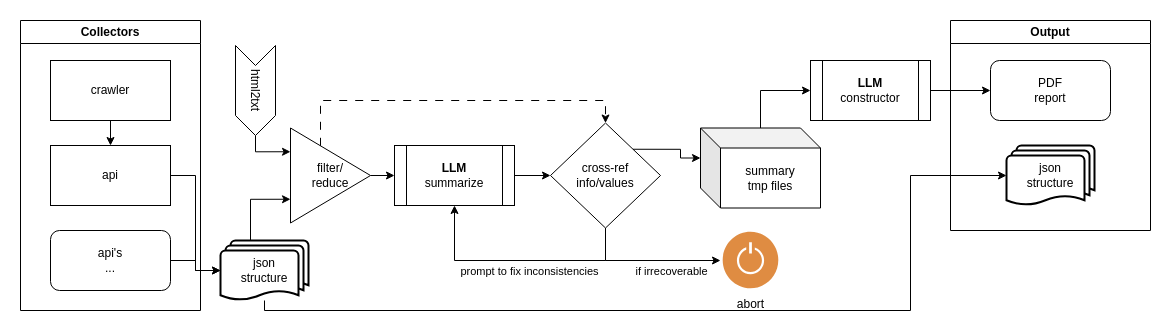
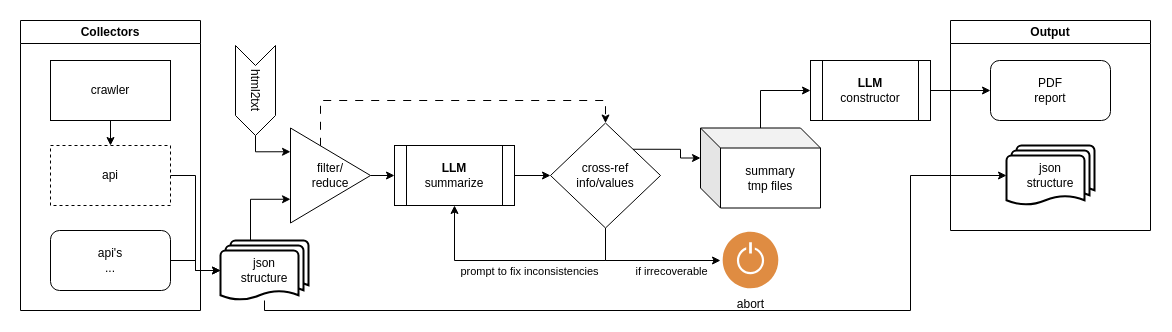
  <mxCell id="0" />
  <mxCell id="1" parent="0" />
  <mxCell id="2" style="edgeStyle=orthogonalEdgeStyle;rounded=0;orthogonalLoop=1;jettySize=auto;html=1;entryX=0;entryY=0.5;entryDx=0;entryDy=0;" parent="1" source="3" target="9" edge="1"><mxGeometry relative="1" as="geometry"><mxPoint x="394" y="175" as="targetPoint" /></mxGeometry></mxCell>
  <mxCell id="3" value="&lt;div&gt;filter/&lt;/div&gt;&lt;div&gt;reduce&lt;br&gt;&lt;/div&gt;" style="triangle;whiteSpace=wrap;html=1;" parent="1" vertex="1"><mxGeometry x="290" y="127.5" width="80" height="95" as="geometry" /></mxCell>
  <mxCell id="4" style="edgeStyle=orthogonalEdgeStyle;rounded=0;orthogonalLoop=1;jettySize=auto;html=1;" parent="1" source="5" target="6" edge="1"><mxGeometry relative="1" as="geometry" /></mxCell>
  <mxCell id="5" value="crawler" style="rounded=0;whiteSpace=wrap;html=1;" parent="1" vertex="1"><mxGeometry x="50" y="60" width="120" height="60" as="geometry" /></mxCell>
- <mxCell id="6" value="&lt;div&gt;api&lt;/div&gt;" style="rounded=0;whiteSpace=wrap;html=1;" parent="1" vertex="1"><mxGeometry x="50" y="145" width="120" height="60" as="geometry" /></mxCell>
+ <mxCell id="6" value="&lt;div&gt;api&lt;/div&gt;" style="rounded=0;whiteSpace=wrap;html=1;dashed=1;" parent="1" vertex="1"><mxGeometry x="50" y="145" width="120" height="60" as="geometry" /></mxCell>
  <mxCell id="7" value="&lt;div&gt;api's&lt;/div&gt;&lt;div&gt;...&lt;br&gt;&lt;/div&gt;" style="whiteSpace=wrap;html=1;rounded=1;" parent="1" vertex="1"><mxGeometry x="50" y="230" width="120" height="60" as="geometry" /></mxCell>
  <mxCell id="8" style="edgeStyle=orthogonalEdgeStyle;rounded=0;orthogonalLoop=1;jettySize=auto;html=1;entryX=0;entryY=0.5;entryDx=0;entryDy=0;" parent="1" source="9" target="23" edge="1"><mxGeometry relative="1" as="geometry" /></mxCell>
  <mxCell id="9" value="&lt;div&gt;&lt;b&gt;LLM&lt;/b&gt;&lt;/div&gt;&lt;div&gt;summarize&lt;b&gt;&lt;br&gt;&lt;/b&gt;&lt;/div&gt;" style="shape=process;whiteSpace=wrap;html=1;backgroundOutline=1;" parent="1" vertex="1"><mxGeometry x="394" y="145" width="120" height="60" as="geometry" /></mxCell>
  <mxCell id="10" value="Collectors" style="swimlane;whiteSpace=wrap;html=1;" parent="1" vertex="1"><mxGeometry x="20" y="20" width="180" height="290" as="geometry" /></mxCell>
  <mxCell id="11" style="edgeStyle=orthogonalEdgeStyle;rounded=0;orthogonalLoop=1;jettySize=auto;html=1;entryX=0;entryY=0.5;entryDx=0;entryDy=0;" parent="1" source="12" target="17" edge="1"><mxGeometry relative="1" as="geometry"><mxPoint x="740" y="175" as="targetPoint" /></mxGeometry></mxCell>
  <mxCell id="12" value="&lt;div&gt;summary&lt;/div&gt;&lt;div&gt;tmp files&lt;/div&gt;" style="shape=cube;whiteSpace=wrap;html=1;boundedLbl=1;backgroundOutline=1;darkOpacity=0.05;darkOpacity2=0.1;" parent="1" vertex="1"><mxGeometry x="700" y="127.5" width="120" height="80" as="geometry" /></mxCell>
  <mxCell id="13" value="Output" style="swimlane;whiteSpace=wrap;html=1;startSize=23;" parent="1" vertex="1"><mxGeometry x="950" y="20" width="200" height="210" as="geometry" /></mxCell>
  <mxCell id="14" value="&lt;div&gt;PDF&lt;/div&gt;report" style="rounded=1;whiteSpace=wrap;html=1;" parent="13" vertex="1"><mxGeometry x="40" y="40" width="120" height="60" as="geometry" /></mxCell>
  <mxCell id="15" value="&lt;div&gt;json&lt;/div&gt;&lt;div&gt;structure&lt;br&gt;&lt;/div&gt;" style="strokeWidth=2;html=1;shape=mxgraph.flowchart.multi-document;whiteSpace=wrap;" parent="13" vertex="1"><mxGeometry x="56" y="125" width="88" height="60" as="geometry" /></mxCell>
  <mxCell id="16" style="edgeStyle=orthogonalEdgeStyle;rounded=0;orthogonalLoop=1;jettySize=auto;html=1;entryX=0;entryY=0.5;entryDx=0;entryDy=0;" parent="1" source="17" target="14" edge="1"><mxGeometry relative="1" as="geometry" /></mxCell>
  <mxCell id="17" value="&lt;div&gt;&lt;b&gt;LLM&lt;/b&gt;&lt;/div&gt;&lt;div&gt;constructor&lt;br&gt;&lt;/div&gt;" style="shape=process;whiteSpace=wrap;html=1;backgroundOutline=1;" parent="1" vertex="1"><mxGeometry x="810" y="60" width="120" height="60" as="geometry" /></mxCell>
  <mxCell id="18" style="edgeStyle=orthogonalEdgeStyle;rounded=0;orthogonalLoop=1;jettySize=auto;html=1;startArrow=none;startFill=0;dashed=1;dashPattern=8 8;entryX=0.5;entryY=0;entryDx=0;entryDy=0;endArrow=classic;endFill=1;" parent="1" source="3" target="23" edge="1"><mxGeometry relative="1" as="geometry"><mxPoint x="595" y="130" as="targetPoint" /><Array as="points"><mxPoint x="320" y="100" /><mxPoint x="605" y="100" /></Array></mxGeometry></mxCell>
  <mxCell id="19" style="edgeStyle=orthogonalEdgeStyle;rounded=0;orthogonalLoop=1;jettySize=auto;html=1;exitX=0.5;exitY=1;exitDx=0;exitDy=0;" parent="1" source="23" edge="1" target="25"><mxGeometry relative="1" as="geometry"><mxPoint x="710" y="253" as="targetPoint" /><Array as="points"><mxPoint x="605" y="260" /></Array></mxGeometry></mxCell>
  <mxCell id="20" value="if irrecoverable" style="edgeLabel;html=1;align=center;verticalAlign=middle;resizable=0;points=[];" parent="19" vertex="1" connectable="0"><mxGeometry x="-0.282" y="-3" relative="1" as="geometry"><mxPoint x="45" y="7" as="offset" /></mxGeometry></mxCell>
  <mxCell id="21" style="edgeStyle=orthogonalEdgeStyle;rounded=0;orthogonalLoop=1;jettySize=auto;html=1;entryX=0.5;entryY=1;entryDx=0;entryDy=0;" edge="1" parent="1" source="23" target="9"><mxGeometry relative="1" as="geometry"><Array as="points"><mxPoint x="605" y="260" /><mxPoint x="454" y="260" /></Array></mxGeometry></mxCell>
  <mxCell id="22" value="prompt to fix inconsistencies" style="edgeLabel;html=1;align=center;verticalAlign=middle;resizable=0;points=[];" vertex="1" connectable="0" parent="21"><mxGeometry x="0.188" y="2" relative="1" as="geometry"><mxPoint x="33" y="8" as="offset" /></mxGeometry></mxCell>
  <mxCell id="23" value="&lt;div&gt;cross-ref&lt;/div&gt;&lt;div&gt;info/values&lt;br&gt;&lt;/div&gt;" style="rhombus;whiteSpace=wrap;html=1;" parent="1" vertex="1"><mxGeometry x="550" y="122.5" width="110" height="105" as="geometry" /></mxCell>
  <mxCell id="24" style="edgeStyle=orthogonalEdgeStyle;rounded=0;orthogonalLoop=1;jettySize=auto;html=1;entryX=0;entryY=0;entryDx=0;entryDy=30;entryPerimeter=0;exitX=1;exitY=0;exitDx=0;exitDy=0;" parent="1" source="23" target="12" edge="1"><mxGeometry relative="1" as="geometry" /></mxCell>
  <mxCell id="25" value="abort" style="sketch=0;pointerEvents=1;shadow=0;dashed=0;html=1;strokeColor=none;fillColor=#DF8C42;labelPosition=center;verticalLabelPosition=bottom;verticalAlign=top;align=center;outlineConnect=0;shape=mxgraph.veeam2.turn_on_off;" parent="1" vertex="1"><mxGeometry x="720" y="229" width="60" height="61" as="geometry" /></mxCell>
  <mxCell id="26" style="edgeStyle=orthogonalEdgeStyle;rounded=0;orthogonalLoop=1;jettySize=auto;html=1;entryX=0;entryY=0.25;entryDx=0;entryDy=0;" parent="1" source="27" target="3" edge="1"><mxGeometry relative="1" as="geometry"><Array as="points"><mxPoint x="255" y="151" /></Array></mxGeometry></mxCell>
  <mxCell id="27" value="html2txt" style="shape=step;perimeter=stepPerimeter;whiteSpace=wrap;html=1;fixedSize=1;rotation=90;" parent="1" vertex="1"><mxGeometry x="210" y="70" width="90" height="40" as="geometry" /></mxCell>
  <mxCell id="28" style="edgeStyle=orthogonalEdgeStyle;rounded=0;orthogonalLoop=1;jettySize=auto;html=1;entryX=0;entryY=0.75;entryDx=0;entryDy=0;" parent="1" source="30" target="3" edge="1"><mxGeometry relative="1" as="geometry"><Array as="points"><mxPoint x="250" y="199" /></Array></mxGeometry></mxCell>
  <mxCell id="29" style="edgeStyle=orthogonalEdgeStyle;rounded=0;orthogonalLoop=1;jettySize=auto;html=1;entryX=0;entryY=0.5;entryDx=0;entryDy=0;entryPerimeter=0;" parent="1" source="30" target="15" edge="1"><mxGeometry relative="1" as="geometry"><mxPoint x="720" y="350" as="targetPoint" /><Array as="points"><mxPoint x="264" y="310" /><mxPoint x="910" y="310" /><mxPoint x="910" y="175" /></Array></mxGeometry></mxCell>
  <mxCell id="30" value="&lt;div&gt;json&lt;/div&gt;&lt;div&gt;structure&lt;br&gt;&lt;/div&gt;" style="strokeWidth=2;html=1;shape=mxgraph.flowchart.multi-document;whiteSpace=wrap;" parent="1" vertex="1"><mxGeometry x="220" y="240" width="88" height="60" as="geometry" /></mxCell>
  <mxCell id="31" style="edgeStyle=orthogonalEdgeStyle;rounded=0;orthogonalLoop=1;jettySize=auto;html=1;entryX=0;entryY=0.5;entryDx=0;entryDy=0;entryPerimeter=0;" parent="1" source="6" target="30" edge="1"><mxGeometry relative="1" as="geometry" /></mxCell>
  <mxCell id="32" style="edgeStyle=orthogonalEdgeStyle;rounded=0;orthogonalLoop=1;jettySize=auto;html=1;entryX=0;entryY=0.5;entryDx=0;entryDy=0;entryPerimeter=0;" parent="1" source="7" target="30" edge="1"><mxGeometry relative="1" as="geometry" /></mxCell>
